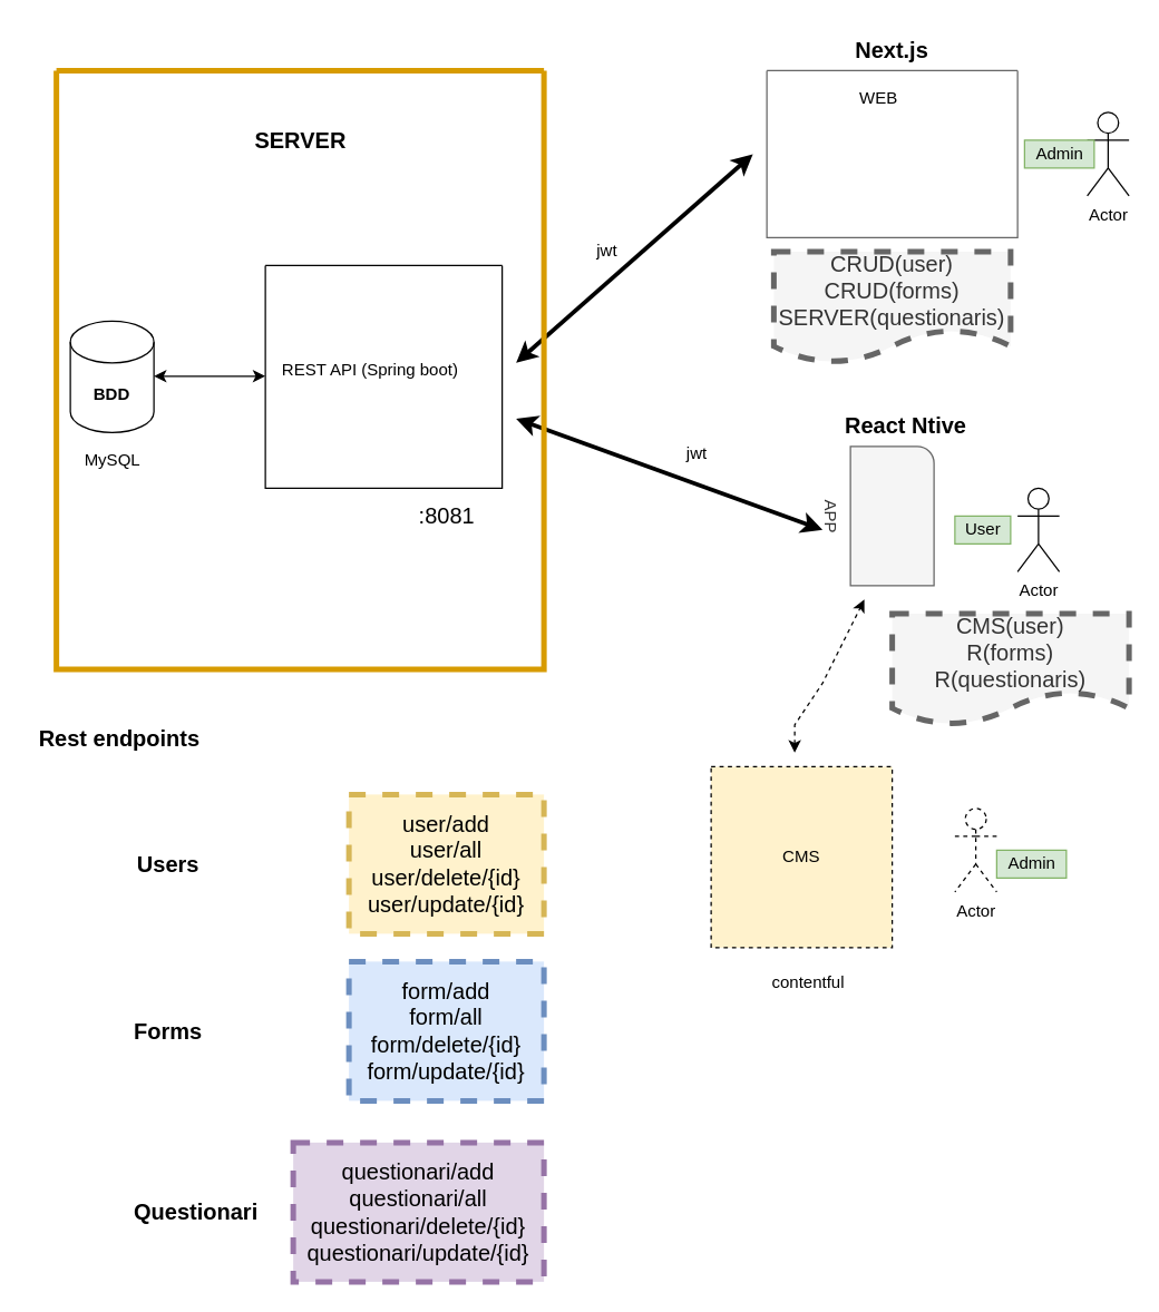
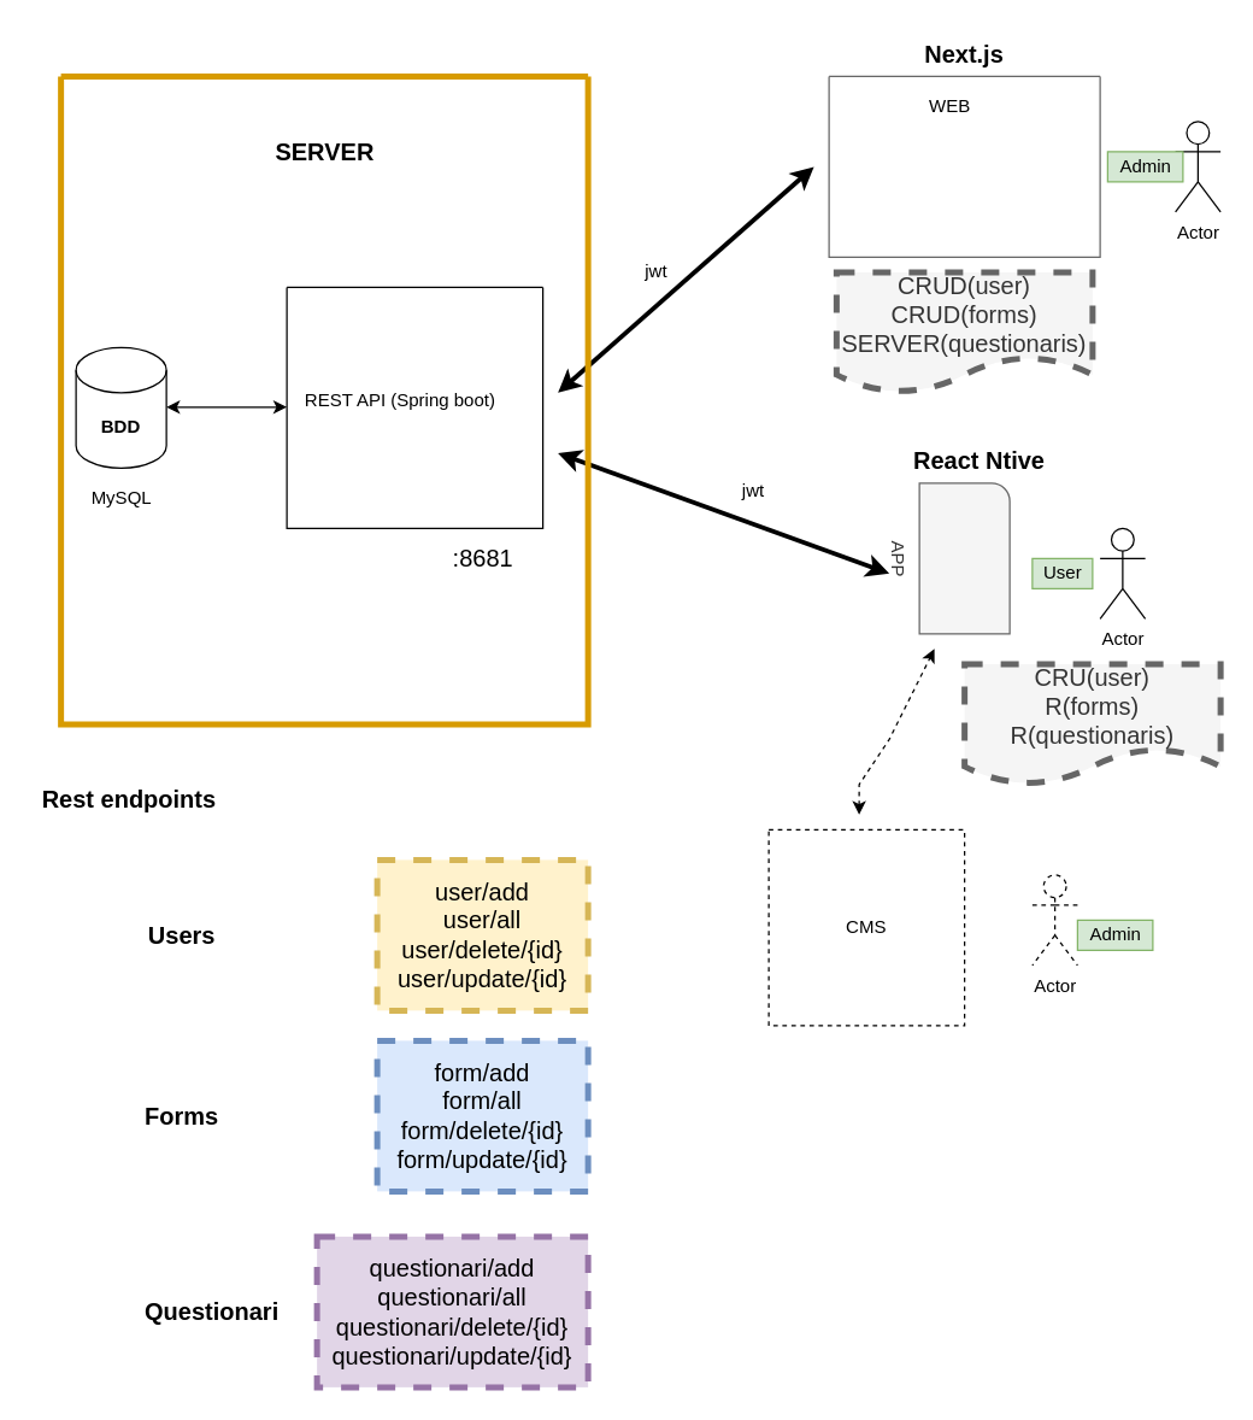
  <mxCell id="0" />
  <mxCell id="1" parent="0" />
  <mxCell id="2" value="" style="swimlane;startSize=0;" vertex="1" parent="1"><mxGeometry x="190" y="190" width="170" height="160" as="geometry" /></mxCell>
  <mxCell id="3" value="REST API (Spring boot)" style="text;html=1;align=center;verticalAlign=middle;resizable=0;points=[];autosize=1;strokeColor=none;fillColor=none;" vertex="1" parent="2"><mxGeometry x="5" y="65" width="140" height="20" as="geometry" /></mxCell>
  <mxCell id="4" value="&lt;b&gt;BDD&lt;/b&gt;" style="shape=cylinder3;whiteSpace=wrap;html=1;boundedLbl=1;backgroundOutline=1;size=15;" vertex="1" parent="1"><mxGeometry x="50" y="230" width="60" height="80" as="geometry" /></mxCell>
  <mxCell id="5" value="" style="endArrow=classic;startArrow=classic;html=1;rounded=0;" edge="1" parent="1"><mxGeometry width="50" height="50" relative="1" as="geometry"><mxPoint x="110" y="269.5" as="sourcePoint" /><mxPoint x="190" y="269.5" as="targetPoint" /><Array as="points"><mxPoint x="150" y="269.5" /></Array></mxGeometry></mxCell>
  <mxCell id="6" value="" style="swimlane;startSize=0;fillColor=default;strokeColor=#666666;fontColor=#333333;gradientColor=none;" vertex="1" parent="1"><mxGeometry x="550" y="50" width="180" height="120" as="geometry" /></mxCell>
  <mxCell id="7" value="WEB" style="text;html=1;align=center;verticalAlign=middle;resizable=0;points=[];autosize=1;strokeColor=none;fillColor=none;" vertex="1" parent="6"><mxGeometry x="60" y="10" width="40" height="20" as="geometry" /></mxCell>
  <mxCell id="8" value="APP" style="verticalLabelPosition=bottom;verticalAlign=top;html=1;shape=mxgraph.basic.corner_round_rect;dx=6;rotation=90;fillColor=#f5f5f5;fontColor=#333333;strokeColor=#666666;" vertex="1" parent="1"><mxGeometry x="590" y="340" width="100" height="60" as="geometry" /></mxCell>
  <mxCell id="9" value="" style="endArrow=classic;startArrow=classic;html=1;rounded=0;strokeWidth=3;" edge="1" parent="1"><mxGeometry width="50" height="50" relative="1" as="geometry"><mxPoint x="370" y="260" as="sourcePoint" /><mxPoint x="540" y="110" as="targetPoint" /></mxGeometry></mxCell>
  <mxCell id="10" value="" style="endArrow=classic;startArrow=classic;html=1;rounded=0;strokeWidth=3;" edge="1" parent="1"><mxGeometry width="50" height="50" relative="1" as="geometry"><mxPoint x="370" y="300" as="sourcePoint" /><mxPoint x="590" y="380" as="targetPoint" /></mxGeometry></mxCell>
  <mxCell id="11" value="" style="swimlane;startSize=0;fillColor=#ffe6cc;strokeColor=#d79b00;strokeWidth=4;" vertex="1" parent="1"><mxGeometry x="40" y="50" width="350" height="430" as="geometry" /></mxCell>
  <mxCell id="12" value="SERVER" style="text;html=1;align=center;verticalAlign=middle;resizable=0;points=[];autosize=1;strokeColor=none;fillColor=none;fontStyle=1;fontSize=16;" vertex="1" parent="11"><mxGeometry x="135" y="40" width="80" height="20" as="geometry" /></mxCell>
  <mxCell id="13" value="MySQL" style="text;html=1;align=center;verticalAlign=middle;resizable=0;points=[];autosize=1;strokeColor=none;fillColor=none;" vertex="1" parent="11"><mxGeometry x="10" y="270" width="60" height="20" as="geometry" /></mxCell>
  <mxCell id="14" value="Actor" style="shape=umlActor;verticalLabelPosition=bottom;verticalAlign=top;html=1;outlineConnect=0;" vertex="1" parent="1"><mxGeometry x="780" y="80" width="30" height="60" as="geometry" /></mxCell>
- <mxCell id="15" value="CMS" style="whiteSpace=wrap;html=1;aspect=fixed;dashed=1;fillColor=#fff2cc;" vertex="1" parent="1"><mxGeometry x="510" y="550" width="130" height="130" as="geometry" /></mxCell>
+ <mxCell id="15" value="CMS" style="whiteSpace=wrap;html=1;aspect=fixed;dashed=1;" vertex="1" parent="1"><mxGeometry x="510" y="550" width="130" height="130" as="geometry" /></mxCell>
  <mxCell id="16" value="" style="endArrow=classic;startArrow=classic;html=1;rounded=0;dashed=1;" edge="1" parent="1"><mxGeometry width="50" height="50" relative="1" as="geometry"><mxPoint x="570" y="540" as="sourcePoint" /><mxPoint x="620" y="430" as="targetPoint" /><Array as="points"><mxPoint x="570" y="520" /><mxPoint x="590" y="490" /></Array></mxGeometry></mxCell>
  <mxCell id="17" value="Admin" style="text;html=1;align=center;verticalAlign=middle;resizable=0;points=[];autosize=1;strokeColor=#82b366;fillColor=#d5e8d4;" vertex="1" parent="1"><mxGeometry x="735" y="100" width="50" height="20" as="geometry" /></mxCell>
  <mxCell id="18" value="User" style="text;html=1;align=center;verticalAlign=middle;resizable=0;points=[];autosize=1;strokeColor=#82b366;fillColor=#d5e8d4;" vertex="1" parent="1"><mxGeometry x="685" y="370" width="40" height="20" as="geometry" /></mxCell>
  <mxCell id="19" value="Actor" style="shape=umlActor;verticalLabelPosition=bottom;verticalAlign=top;html=1;outlineConnect=0;" vertex="1" parent="1"><mxGeometry x="730" y="350" width="30" height="60" as="geometry" /></mxCell>
  <mxCell id="20" value="jwt" style="text;html=1;align=center;verticalAlign=middle;resizable=0;points=[];autosize=1;strokeColor=none;fillColor=none;" vertex="1" parent="1"><mxGeometry x="420" y="170" width="30" height="20" as="geometry" /></mxCell>
  <mxCell id="21" value="jwt" style="text;html=1;strokeColor=none;fillColor=none;align=center;verticalAlign=middle;whiteSpace=wrap;rounded=0;" vertex="1" parent="1"><mxGeometry x="470" y="310" width="60" height="30" as="geometry" /></mxCell>
- <mxCell id="22" value="contentful" style="text;html=1;strokeColor=none;fillColor=none;align=center;verticalAlign=middle;whiteSpace=wrap;rounded=0;" vertex="1" parent="1"><mxGeometry x="550" y="690" width="60" height="30" as="geometry" /></mxCell>
  <mxCell id="23" value="Actor" style="shape=umlActor;verticalLabelPosition=bottom;verticalAlign=top;html=1;outlineConnect=0;dashed=1;" vertex="1" parent="1"><mxGeometry x="685" y="580" width="30" height="60" as="geometry" /></mxCell>
  <mxCell id="24" value="Admin" style="text;html=1;align=center;verticalAlign=middle;resizable=0;points=[];autosize=1;strokeColor=#82b366;fillColor=#d5e8d4;" vertex="1" parent="1"><mxGeometry x="715" y="610" width="50" height="20" as="geometry" /></mxCell>
  <mxCell id="25" value="CRUD(user)&lt;br&gt;CRUD(forms)&lt;br&gt;SERVER(questionaris)" style="shape=document;whiteSpace=wrap;html=1;boundedLbl=1;dashed=1;fontSize=16;strokeWidth=4;fillColor=#f5f5f5;fontColor=#333333;strokeColor=#666666;" vertex="1" parent="1"><mxGeometry x="555" y="180" width="170" height="80" as="geometry" /></mxCell>
  <mxCell id="26" value="user/add&lt;br&gt;user/all&lt;br&gt;user/delete/{id}&lt;br&gt;user/update/{id}" style="whiteSpace=wrap;html=1;dashed=1;fontSize=16;strokeWidth=4;fillColor=#fff2cc;strokeColor=#d6b656;" vertex="1" parent="1"><mxGeometry x="250" y="570" width="140" height="100" as="geometry" /></mxCell>
  <mxCell id="27" value="&lt;b&gt;Rest endpoints&lt;/b&gt;" style="text;html=1;align=center;verticalAlign=middle;resizable=0;points=[];autosize=1;strokeColor=none;fillColor=none;fontSize=16;" vertex="1" parent="1"><mxGeometry x="20" y="520" width="130" height="20" as="geometry" /></mxCell>
  <mxCell id="28" value="form/add&lt;br&gt;form/all&lt;br&gt;form/delete/{id}&lt;br&gt;form/update/{id}" style="whiteSpace=wrap;html=1;dashed=1;fontSize=16;strokeWidth=4;fillColor=#dae8fc;strokeColor=#6c8ebf;" vertex="1" parent="1"><mxGeometry x="250" y="690" width="140" height="100" as="geometry" /></mxCell>
  <mxCell id="29" value="questionari/add&lt;br&gt;questionari/all&lt;br&gt;questionari/delete/{id}&lt;br&gt;questionari/update/{id}" style="whiteSpace=wrap;html=1;dashed=1;fontSize=16;strokeWidth=4;fillColor=#e1d5e7;strokeColor=#9673a6;" vertex="1" parent="1"><mxGeometry x="210" y="820" width="180" height="100" as="geometry" /></mxCell>
  <mxCell id="30" value="&lt;b&gt;Users&lt;/b&gt;" style="text;html=1;align=center;verticalAlign=middle;resizable=0;points=[];autosize=1;strokeColor=none;fillColor=none;fontSize=16;" vertex="1" parent="1"><mxGeometry x="90" y="610" width="60" height="20" as="geometry" /></mxCell>
  <mxCell id="31" value="&lt;b&gt;Forms&lt;/b&gt;" style="text;html=1;align=center;verticalAlign=middle;resizable=0;points=[];autosize=1;strokeColor=none;fillColor=none;fontSize=16;" vertex="1" parent="1"><mxGeometry x="90" y="730" width="60" height="20" as="geometry" /></mxCell>
  <mxCell id="32" value="&lt;b&gt;Questionari&lt;/b&gt;" style="text;html=1;align=center;verticalAlign=middle;resizable=0;points=[];autosize=1;strokeColor=none;fillColor=none;fontSize=16;" vertex="1" parent="1"><mxGeometry x="90" y="860" width="100" height="20" as="geometry" /></mxCell>
  <mxCell id="33" value="&lt;b&gt;Next.js&lt;/b&gt;" style="text;html=1;strokeColor=none;fillColor=none;align=center;verticalAlign=middle;whiteSpace=wrap;rounded=0;dashed=1;fontSize=16;" vertex="1" parent="1"><mxGeometry x="610" y="20" width="60" height="30" as="geometry" /></mxCell>
  <mxCell id="34" value="&lt;b&gt;React Ntive&lt;/b&gt;" style="text;html=1;strokeColor=none;fillColor=none;align=center;verticalAlign=middle;whiteSpace=wrap;rounded=0;dashed=1;fontSize=16;" vertex="1" parent="1"><mxGeometry x="590" y="290" width="120" height="30" as="geometry" /></mxCell>
- <mxCell id="35" value="CMS(user)&lt;br&gt;R(forms)&lt;br&gt;R(questionaris)" style="shape=document;whiteSpace=wrap;html=1;boundedLbl=1;dashed=1;fontSize=16;strokeWidth=4;fillColor=#f5f5f5;fontColor=#333333;strokeColor=#666666;" vertex="1" parent="1"><mxGeometry x="640" y="440" width="170" height="80" as="geometry" /></mxCell>
- <mxCell id="36" value=":8081" style="text;html=1;align=center;verticalAlign=middle;resizable=0;points=[];autosize=1;strokeColor=none;fillColor=none;fontSize=16;" vertex="1" parent="1"><mxGeometry x="290" y="360" width="60" height="20" as="geometry" /></mxCell>
+ <mxCell id="35" value="CRU(user)&lt;br&gt;R(forms)&lt;br&gt;R(questionaris)" style="shape=document;whiteSpace=wrap;html=1;boundedLbl=1;dashed=1;fontSize=16;strokeWidth=4;fillColor=#f5f5f5;fontColor=#333333;strokeColor=#666666;" vertex="1" parent="1"><mxGeometry x="640" y="440" width="170" height="80" as="geometry" /></mxCell>
+ <mxCell id="36" value=":8681" style="text;html=1;align=center;verticalAlign=middle;resizable=0;points=[];autosize=1;strokeColor=none;fillColor=none;fontSize=16;" vertex="1" parent="1"><mxGeometry x="290" y="360" width="60" height="20" as="geometry" /></mxCell>
